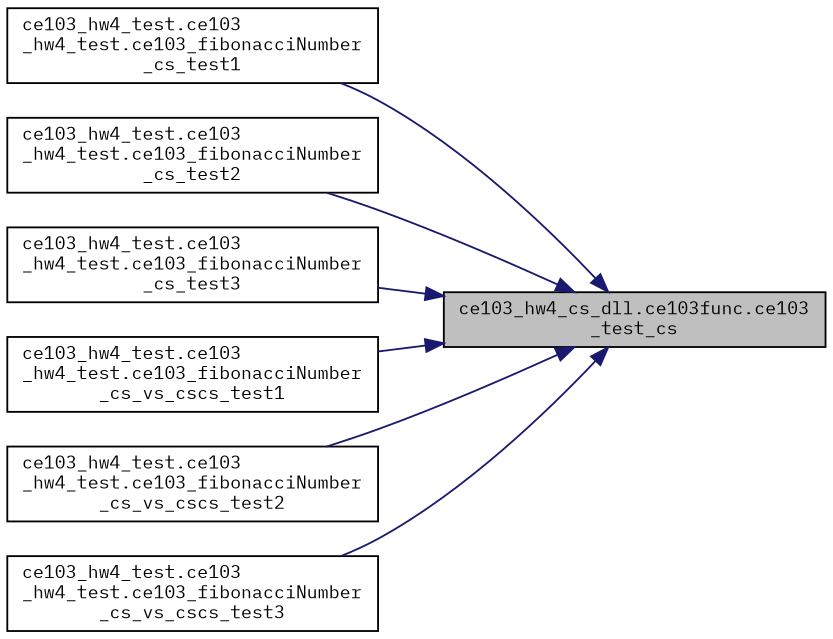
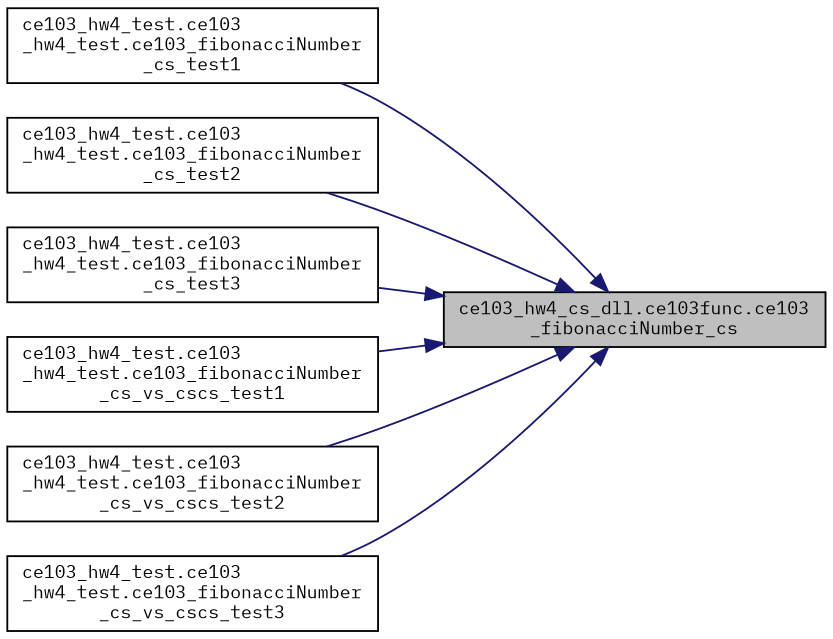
  digraph {
    rankdir=RL
    fontname="IBM Plex Mono"
    node [color=black fillcolor=white fontname="IBM Plex Mono" fontsize=10 shape=record style=filled]
    edge [color=midnightblue dir=back fontname="IBM Plex Mono" fontsize=10 labelfontname=Helvetica labelfontsize=10 style=solid]
-   n1 [fillcolor=grey75 fontcolor=black height=0.2 label="ce103_hw4_cs_dll.ce103func.ce103\l_test_cs" width=0.4]
+   n1 [fillcolor=grey75 fontcolor=black height=0.2 label="ce103_hw4_cs_dll.ce103func.ce103\l_fibonacciNumber_cs" width=0.4]
    n2 [height=0.2 label="ce103_hw4_test.ce103\l_hw4_test.ce103_fibonacciNumber\l_cs_test1" width=0.4]
    n3 [height=0.2 label="ce103_hw4_test.ce103\l_hw4_test.ce103_fibonacciNumber\l_cs_test2" width=0.4]
    n4 [height=0.2 label="ce103_hw4_test.ce103\l_hw4_test.ce103_fibonacciNumber\l_cs_test3" width=0.4]
    n5 [height=0.2 label="ce103_hw4_test.ce103\l_hw4_test.ce103_fibonacciNumber\l_cs_vs_cscs_test1" width=0.4]
    n6 [height=0.2 label="ce103_hw4_test.ce103\l_hw4_test.ce103_fibonacciNumber\l_cs_vs_cscs_test2" width=0.4]
    n7 [height=0.2 label="ce103_hw4_test.ce103\l_hw4_test.ce103_fibonacciNumber\l_cs_vs_cscs_test3" width=0.4]
    n1 -> n2
    n1 -> n3
    n1 -> n4
    n1 -> n5
    n1 -> n6
    n1 -> n7
  }
